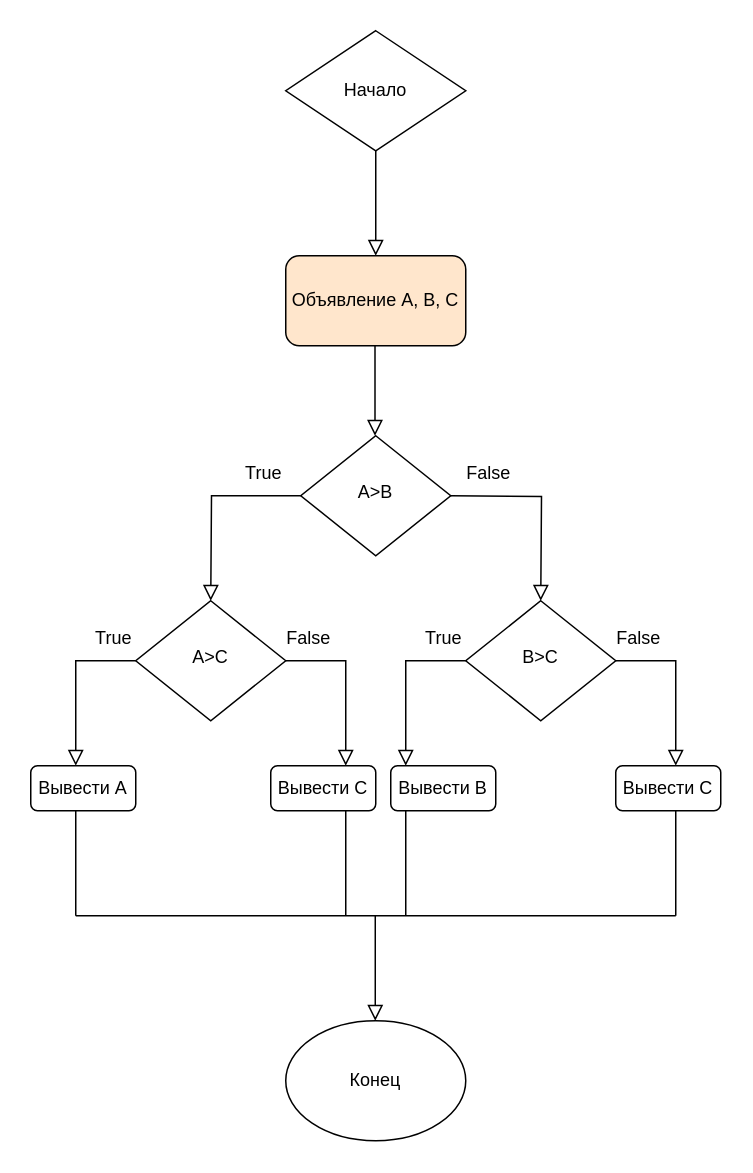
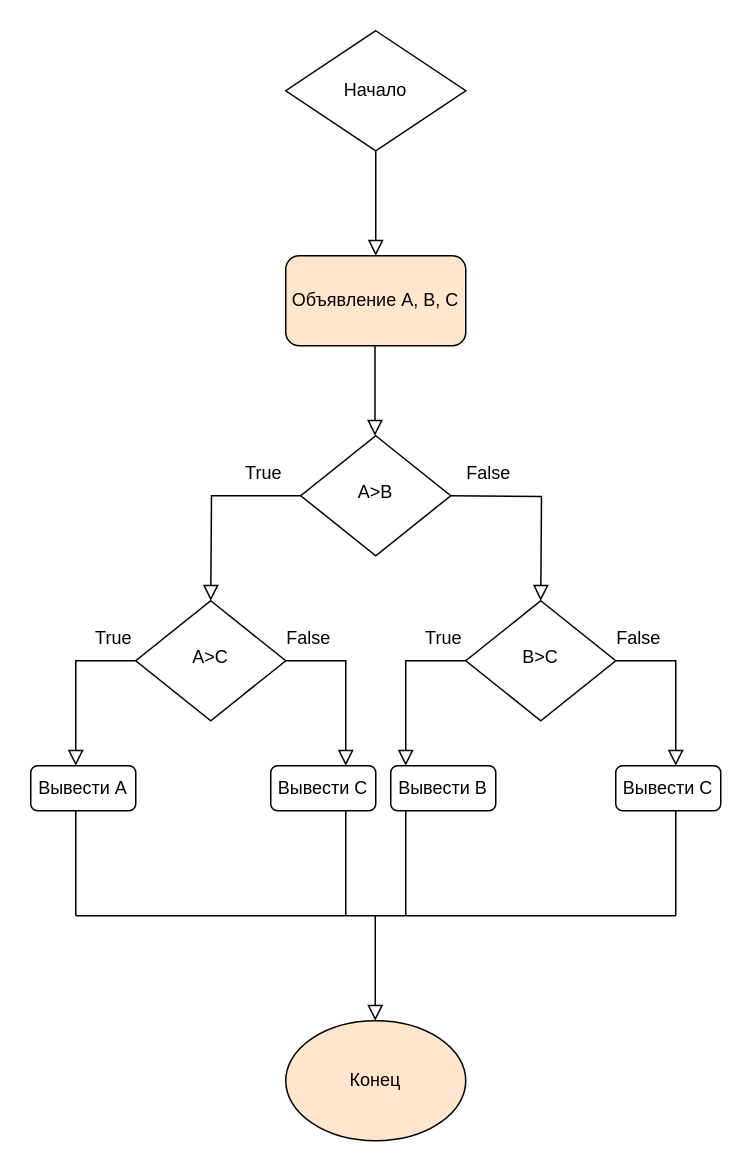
  <mxCell id="0" />
  <mxCell id="1" parent="0" />
  <mxCell id="2" value="" style="rounded=0;html=1;jettySize=auto;orthogonalLoop=1;fontSize=11;endArrow=block;endFill=0;endSize=8;strokeWidth=1;shadow=0;labelBackgroundColor=none;edgeStyle=orthogonalEdgeStyle;" parent="1" source="5" edge="1"><mxGeometry relative="1" as="geometry"><mxPoint x="-70" y="120" as="sourcePoint" /><mxPoint x="250" y="170" as="targetPoint" /></mxGeometry></mxCell>
  <mxCell id="3" value="A&amp;gt;B" style="rhombus;whiteSpace=wrap;html=1;shadow=0;fontFamily=Helvetica;fontSize=12;align=center;strokeWidth=1;spacing=6;spacingTop=-4;" parent="1" vertex="1"><mxGeometry x="200" y="290" width="100" height="80" as="geometry" /></mxCell>
  <mxCell id="4" value="" style="rounded=0;html=1;jettySize=auto;orthogonalLoop=1;fontSize=11;endArrow=block;endFill=0;endSize=8;strokeWidth=1;shadow=0;labelBackgroundColor=none;edgeStyle=orthogonalEdgeStyle;" parent="1" edge="1"><mxGeometry x="0.333" y="20" relative="1" as="geometry"><mxPoint as="offset" /><mxPoint x="249.5" y="230" as="sourcePoint" /><mxPoint x="249.5" y="290" as="targetPoint" /></mxGeometry></mxCell>
  <mxCell id="5" value="Начало" style="rhombus;whiteSpace=wrap;html=1;" vertex="1" parent="1"><mxGeometry x="190" y="20" width="120" height="80" as="geometry" /></mxCell>
  <mxCell id="6" value="Объявление A, B, C" style="rounded=1;whiteSpace=wrap;html=1;fillColor=#ffe6cc;" vertex="1" parent="1"><mxGeometry x="190" y="170" width="120" height="60" as="geometry" /></mxCell>
  <mxCell id="7" value="" style="rounded=0;html=1;jettySize=auto;orthogonalLoop=1;fontSize=11;endArrow=block;endFill=0;endSize=8;strokeWidth=1;shadow=0;labelBackgroundColor=none;edgeStyle=orthogonalEdgeStyle;" edge="1" parent="1" source="3"><mxGeometry x="0.333" y="20" relative="1" as="geometry"><mxPoint as="offset" /><mxPoint x="140" y="340" as="sourcePoint" /><mxPoint x="140" y="400" as="targetPoint" /></mxGeometry></mxCell>
  <mxCell id="8" value="" style="rounded=0;html=1;jettySize=auto;orthogonalLoop=1;fontSize=11;endArrow=block;endFill=0;endSize=8;strokeWidth=1;shadow=0;labelBackgroundColor=none;edgeStyle=orthogonalEdgeStyle;" edge="1" parent="1"><mxGeometry x="0.333" y="20" relative="1" as="geometry"><mxPoint as="offset" /><mxPoint x="300" y="330" as="sourcePoint" /><mxPoint x="360" y="400" as="targetPoint" /></mxGeometry></mxCell>
  <mxCell id="9" value="True" style="text;html=1;align=center;verticalAlign=middle;resizable=0;points=[];autosize=1;strokeColor=none;fillColor=none;" vertex="1" parent="1"><mxGeometry x="150" y="300" width="50" height="30" as="geometry" /></mxCell>
  <mxCell id="10" value="False" style="text;html=1;align=center;verticalAlign=middle;resizable=0;points=[];autosize=1;strokeColor=none;fillColor=none;" vertex="1" parent="1"><mxGeometry x="300" y="300" width="50" height="30" as="geometry" /></mxCell>
  <mxCell id="11" value="A&amp;gt;C" style="rhombus;whiteSpace=wrap;html=1;shadow=0;fontFamily=Helvetica;fontSize=12;align=center;strokeWidth=1;spacing=6;spacingTop=-4;" vertex="1" parent="1"><mxGeometry x="90" y="400" width="100" height="80" as="geometry" /></mxCell>
  <mxCell id="12" value="B&amp;gt;C" style="rhombus;whiteSpace=wrap;html=1;shadow=0;fontFamily=Helvetica;fontSize=12;align=center;strokeWidth=1;spacing=6;spacingTop=-4;" vertex="1" parent="1"><mxGeometry x="310" y="400" width="100" height="80" as="geometry" /></mxCell>
  <mxCell id="13" value="" style="rounded=0;html=1;jettySize=auto;orthogonalLoop=1;fontSize=11;endArrow=block;endFill=0;endSize=8;strokeWidth=1;shadow=0;labelBackgroundColor=none;edgeStyle=orthogonalEdgeStyle;" edge="1" parent="1"><mxGeometry x="0.333" y="20" relative="1" as="geometry"><mxPoint as="offset" /><mxPoint x="310.003" y="440.004" as="sourcePoint" /><mxPoint x="270" y="510" as="targetPoint" /><Array as="points"><mxPoint x="270" y="440" /><mxPoint x="270" y="510" /></Array></mxGeometry></mxCell>
  <mxCell id="14" value="" style="rounded=0;html=1;jettySize=auto;orthogonalLoop=1;fontSize=11;endArrow=block;endFill=0;endSize=8;strokeWidth=1;shadow=0;labelBackgroundColor=none;edgeStyle=orthogonalEdgeStyle;" edge="1" parent="1"><mxGeometry x="0.333" y="20" relative="1" as="geometry"><mxPoint as="offset" /><mxPoint x="190" y="440" as="sourcePoint" /><mxPoint x="230" y="510" as="targetPoint" /><Array as="points"><mxPoint x="230" y="440" /><mxPoint x="230" y="510" /></Array></mxGeometry></mxCell>
  <mxCell id="15" value="Вывести С" style="rounded=1;whiteSpace=wrap;html=1;" vertex="1" parent="1"><mxGeometry x="180" y="510" width="70" height="30" as="geometry" /></mxCell>
  <mxCell id="16" value="Вывести B" style="rounded=1;whiteSpace=wrap;html=1;" vertex="1" parent="1"><mxGeometry x="260" y="510" width="70" height="30" as="geometry" /></mxCell>
  <mxCell id="17" value="" style="rounded=0;html=1;jettySize=auto;orthogonalLoop=1;fontSize=11;endArrow=block;endFill=0;endSize=8;strokeWidth=1;shadow=0;labelBackgroundColor=none;edgeStyle=orthogonalEdgeStyle;" edge="1" parent="1"><mxGeometry x="0.333" y="20" relative="1" as="geometry"><mxPoint as="offset" /><mxPoint x="90.003" y="439.974" as="sourcePoint" /><mxPoint x="50" y="509.97" as="targetPoint" /><Array as="points"><mxPoint x="50" y="439.97" /><mxPoint x="50" y="509.97" /></Array></mxGeometry></mxCell>
  <mxCell id="18" value="" style="rounded=0;html=1;jettySize=auto;orthogonalLoop=1;fontSize=11;endArrow=block;endFill=0;endSize=8;strokeWidth=1;shadow=0;labelBackgroundColor=none;edgeStyle=orthogonalEdgeStyle;" edge="1" parent="1"><mxGeometry x="0.333" y="20" relative="1" as="geometry"><mxPoint as="offset" /><mxPoint x="410" y="439.97" as="sourcePoint" /><mxPoint x="450" y="509.97" as="targetPoint" /><Array as="points"><mxPoint x="450" y="439.97" /><mxPoint x="450" y="509.97" /></Array></mxGeometry></mxCell>
  <mxCell id="19" value="False" style="text;html=1;align=center;verticalAlign=middle;resizable=0;points=[];autosize=1;strokeColor=none;fillColor=none;" vertex="1" parent="1"><mxGeometry x="400" y="410" width="50" height="30" as="geometry" /></mxCell>
  <mxCell id="20" value="False" style="text;html=1;align=center;verticalAlign=middle;resizable=0;points=[];autosize=1;strokeColor=none;fillColor=none;" vertex="1" parent="1"><mxGeometry x="180" y="410" width="50" height="30" as="geometry" /></mxCell>
  <mxCell id="21" value="True" style="text;html=1;align=center;verticalAlign=middle;resizable=0;points=[];autosize=1;strokeColor=none;fillColor=none;" vertex="1" parent="1"><mxGeometry x="50" y="410" width="50" height="30" as="geometry" /></mxCell>
  <mxCell id="22" value="True" style="text;html=1;align=center;verticalAlign=middle;resizable=0;points=[];autosize=1;strokeColor=none;fillColor=none;" vertex="1" parent="1"><mxGeometry x="270" y="410" width="50" height="30" as="geometry" /></mxCell>
  <mxCell id="23" value="Вывести A" style="rounded=1;whiteSpace=wrap;html=1;" vertex="1" parent="1"><mxGeometry x="20" y="510" width="70" height="30" as="geometry" /></mxCell>
  <mxCell id="24" value="Вывести C" style="rounded=1;whiteSpace=wrap;html=1;" vertex="1" parent="1"><mxGeometry x="410" y="510" width="70" height="30" as="geometry" /></mxCell>
  <mxCell id="25" value="" style="endArrow=none;html=1;rounded=0;" edge="1" parent="1"><mxGeometry x="0.429" y="-170" width="50" height="50" relative="1" as="geometry"><mxPoint x="50" y="610" as="sourcePoint" /><mxPoint x="50" y="540" as="targetPoint" /><mxPoint as="offset" /></mxGeometry></mxCell>
  <mxCell id="26" value="" style="endArrow=none;html=1;rounded=0;" edge="1" parent="1"><mxGeometry x="0.429" y="-170" width="50" height="50" relative="1" as="geometry"><mxPoint x="230" y="610" as="sourcePoint" /><mxPoint x="230" y="540" as="targetPoint" /><mxPoint as="offset" /></mxGeometry></mxCell>
  <mxCell id="27" value="" style="endArrow=none;html=1;rounded=0;" edge="1" parent="1"><mxGeometry x="0.429" y="-170" width="50" height="50" relative="1" as="geometry"><mxPoint x="270" y="610" as="sourcePoint" /><mxPoint x="270" y="540" as="targetPoint" /><mxPoint as="offset" /></mxGeometry></mxCell>
  <mxCell id="28" value="" style="endArrow=none;html=1;rounded=0;" edge="1" parent="1"><mxGeometry x="0.429" y="-170" width="50" height="50" relative="1" as="geometry"><mxPoint x="450" y="610" as="sourcePoint" /><mxPoint x="450" y="540" as="targetPoint" /><mxPoint as="offset" /></mxGeometry></mxCell>
- <mxCell id="29" value="Конец" style="ellipse;whiteSpace=wrap;html=1;" vertex="1" parent="1"><mxGeometry x="190" y="680" width="120" height="80" as="geometry" /></mxCell>
+ <mxCell id="29" value="Конец" style="ellipse;whiteSpace=wrap;html=1;fillColor=#ffe6cc;" vertex="1" parent="1"><mxGeometry x="190" y="680" width="120" height="80" as="geometry" /></mxCell>
  <mxCell id="30" value="" style="rounded=0;html=1;jettySize=auto;orthogonalLoop=1;fontSize=11;endArrow=block;endFill=0;endSize=8;strokeWidth=1;shadow=0;labelBackgroundColor=none;edgeStyle=orthogonalEdgeStyle;" edge="1" parent="1"><mxGeometry relative="1" as="geometry"><mxPoint x="249.68" y="610" as="sourcePoint" /><mxPoint x="249.68" y="680" as="targetPoint" /></mxGeometry></mxCell>
  <mxCell id="31" value="" style="endArrow=none;html=1;rounded=0;" edge="1" parent="1"><mxGeometry width="50" height="50" relative="1" as="geometry"><mxPoint x="450" y="610" as="sourcePoint" /><mxPoint x="50" y="610" as="targetPoint" /></mxGeometry></mxCell>
